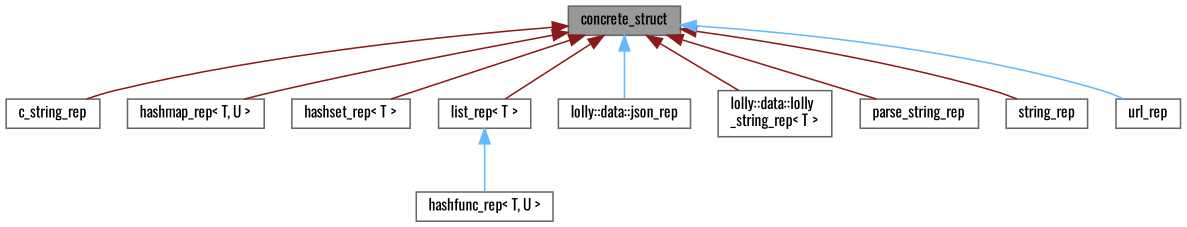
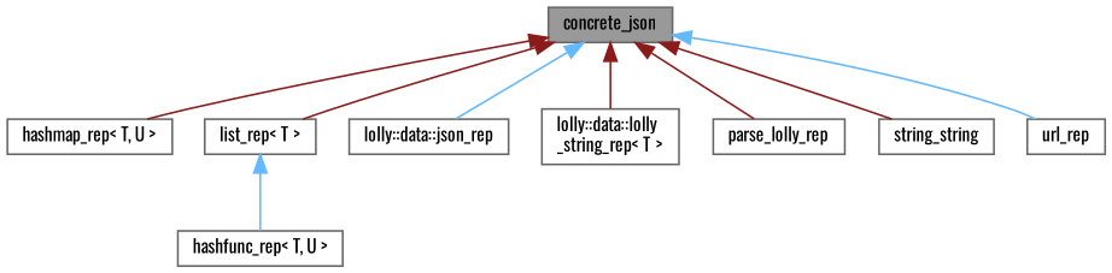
  digraph {
    fontname=Oswald
    rankdir=TB
    node [color=gray40 fillcolor=white fontname=Oswald fontsize=10 shape=box style=filled]
    edge [color=firebrick4 dir=back fontname=Oswald fontsize=10 labelfontname=Helvetica labelfontsize=10 style=solid]
-   n1 [fillcolor=grey60 fontcolor=black height=0.2 label=concrete_struct width=0.4]
-   n2 [height=0.2 label=c_string_rep width=0.4]
+   n1 [fillcolor=grey60 fontcolor=black height=0.2 label=concrete_json width=0.4]
    n3 [height=0.2 label="hashmap_rep\< T, U \>" width=0.4]
-   n4 [height=0.2 label="hashset_rep\< T \>" width=0.4]
    n5 [height=0.2 label="list_rep\< T \>" width=0.4]
    n6 [height=0.2 label="lolly::data::json_rep" width=0.4]
    n7 [height=0.2 label="lolly::data::lolly\l_string_rep\< T \>" width=0.4]
-   n8 [height=0.2 label=parse_string_rep width=0.4]
-   n9 [height=0.2 label=string_rep width=0.4]
+   n8 [height=0.2 label=parse_lolly_rep width=0.4]
+   n9 [height=0.2 label=string_string width=0.4]
    n10 [height=0.2 label=url_rep width=0.4]
    n11 [height=0.2 label="hashfunc_rep\< T, U \>" width=0.4]
-   n1 -> n2
    n1 -> n3
-   n1 -> n4
    n1 -> n5
    n1 -> n6 [color=steelblue1]
    n1 -> n7
    n1 -> n8
    n1 -> n9
    n1 -> n10 [color=steelblue1]
    n5 -> n11 [color=steelblue1]
  }
